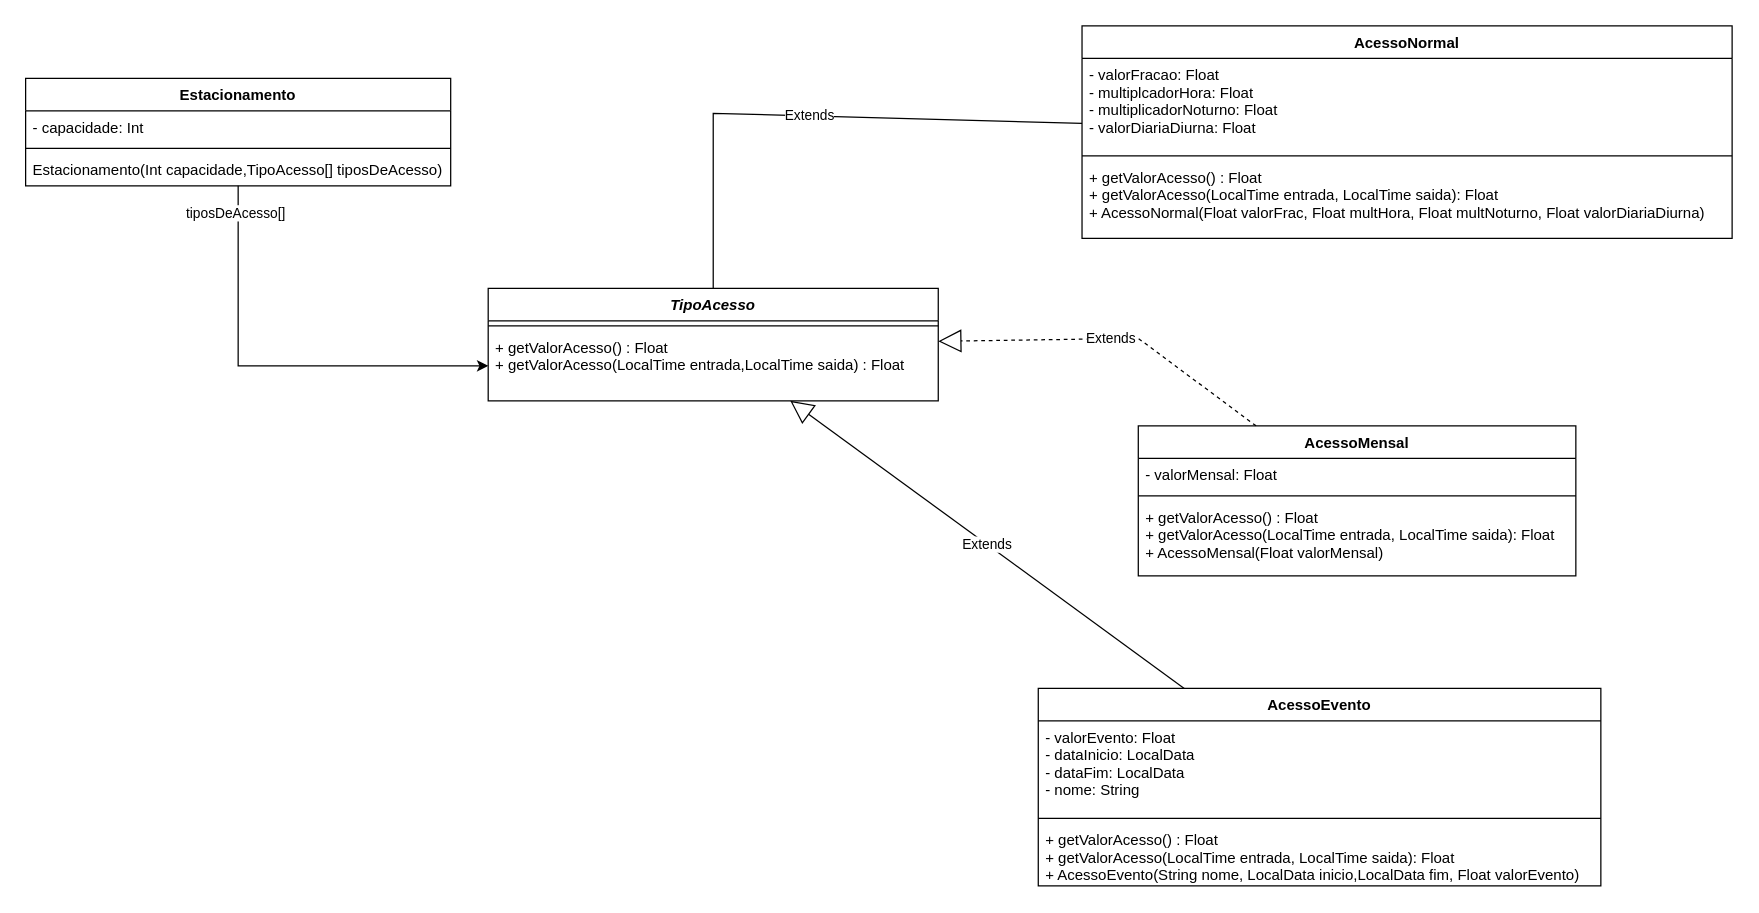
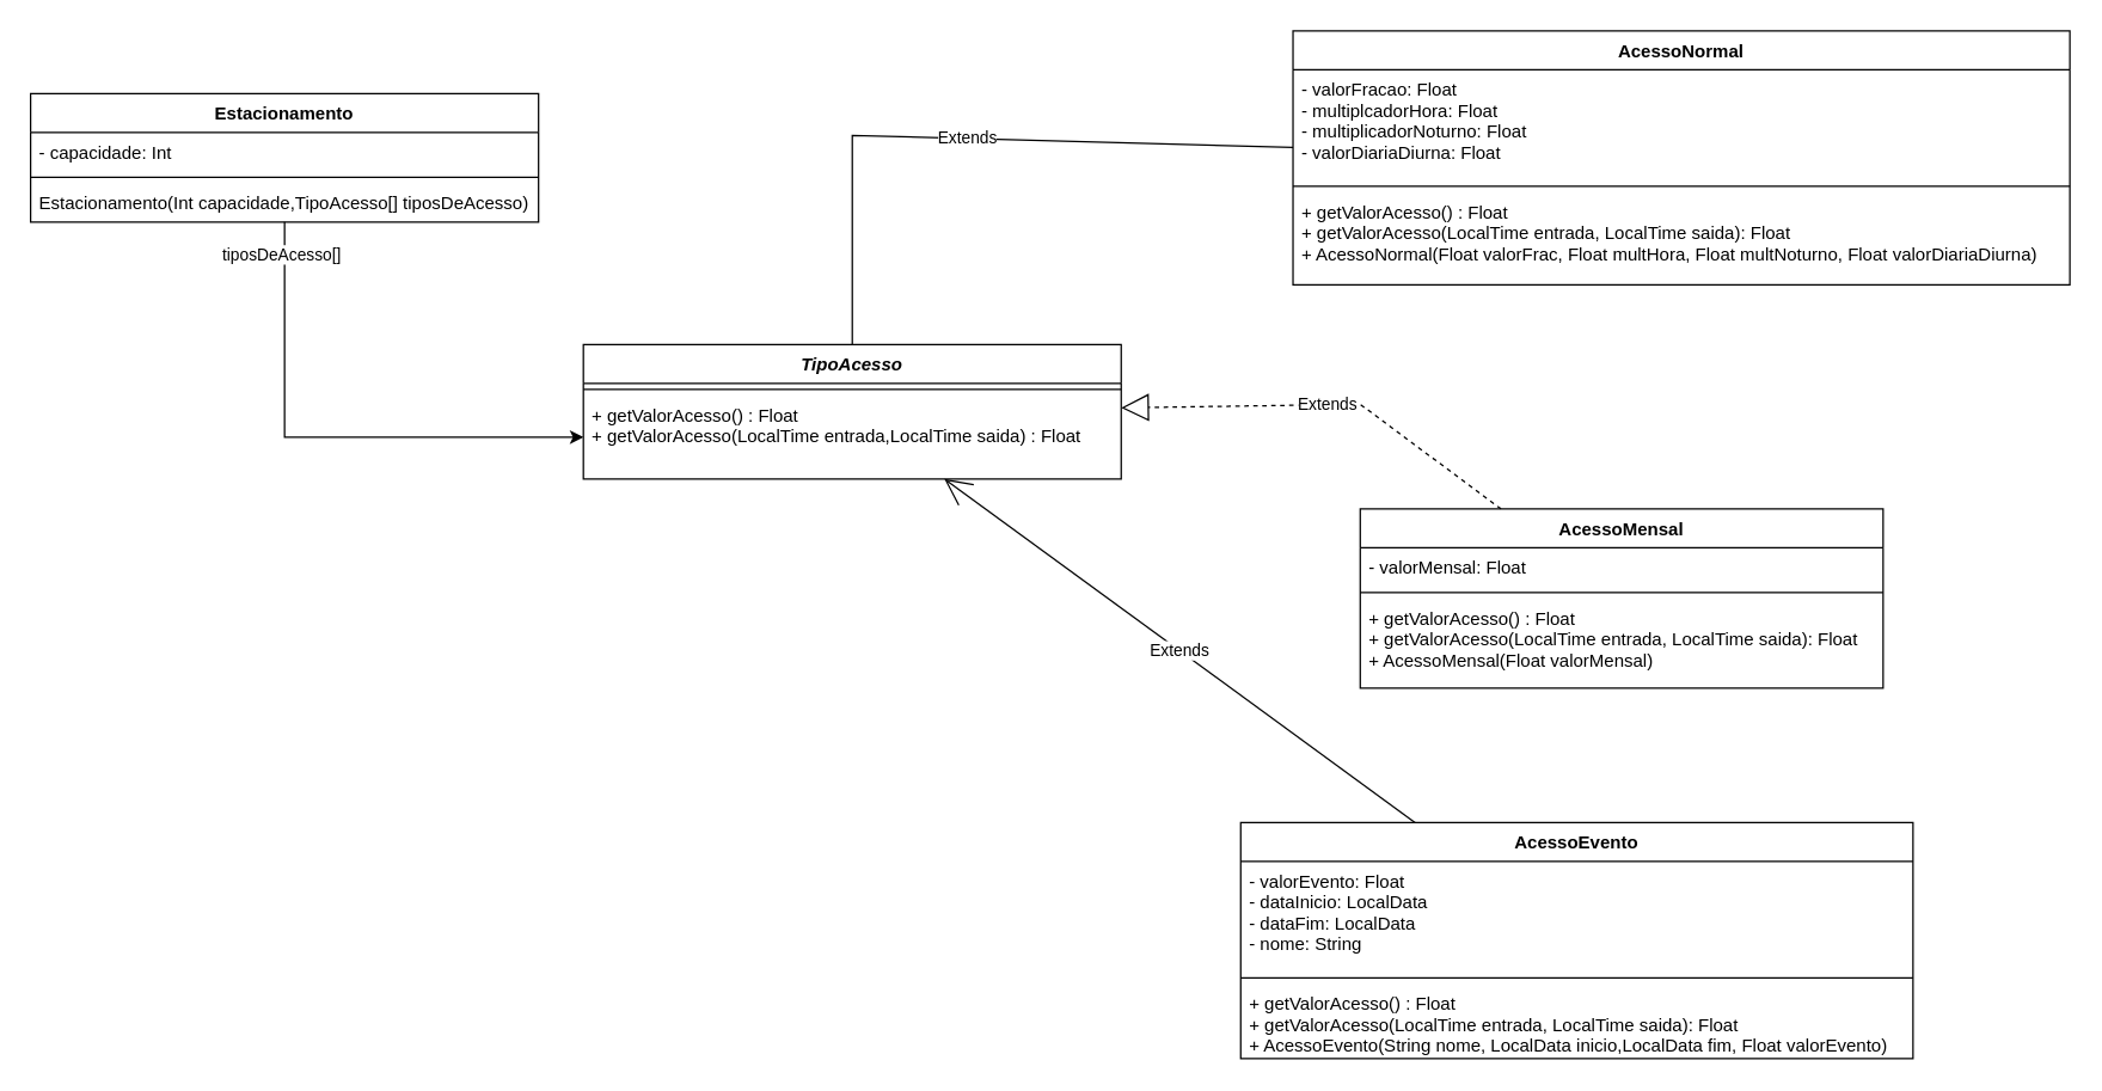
  <mxCell id="0" />
  <mxCell id="1" parent="0" />
  <mxCell id="2" style="edgeStyle=orthogonalEdgeStyle;rounded=0;orthogonalLoop=1;jettySize=auto;html=1;" edge="1" parent="1" source="4" target="10"><mxGeometry relative="1" as="geometry" /></mxCell>
  <mxCell id="3" value="tiposDeAcesso[]" style="edgeLabel;html=1;align=center;verticalAlign=middle;resizable=0;points=[];" vertex="1" connectable="0" parent="2"><mxGeometry x="-0.879" y="-3" relative="1" as="geometry"><mxPoint as="offset" /></mxGeometry></mxCell>
  <mxCell id="4" value="Estacionamento" style="swimlane;fontStyle=1;align=center;verticalAlign=top;childLayout=stackLayout;horizontal=1;startSize=26;horizontalStack=0;resizeParent=1;resizeParentMax=0;resizeLast=0;collapsible=1;marginBottom=0;" vertex="1" parent="1"><mxGeometry x="20" y="62" width="340" height="86" as="geometry" /></mxCell>
  <mxCell id="5" value="- capacidade: Int" style="text;strokeColor=none;fillColor=none;align=left;verticalAlign=top;spacingLeft=4;spacingRight=4;overflow=hidden;rotatable=0;points=[[0,0.5],[1,0.5]];portConstraint=eastwest;" vertex="1" parent="4"><mxGeometry y="26" width="340" height="26" as="geometry" /></mxCell>
  <mxCell id="6" value="" style="line;strokeWidth=1;fillColor=none;align=left;verticalAlign=middle;spacingTop=-1;spacingLeft=3;spacingRight=3;rotatable=0;labelPosition=right;points=[];portConstraint=eastwest;" vertex="1" parent="4"><mxGeometry y="52" width="340" height="8" as="geometry" /></mxCell>
  <mxCell id="7" value="Estacionamento(Int capacidade,TipoAcesso[] tiposDeAcesso)" style="text;strokeColor=none;fillColor=none;align=left;verticalAlign=top;spacingLeft=4;spacingRight=4;overflow=hidden;rotatable=0;points=[[0,0.5],[1,0.5]];portConstraint=eastwest;" vertex="1" parent="4"><mxGeometry y="60" width="340" height="26" as="geometry" /></mxCell>
  <mxCell id="8" value="TipoAcesso" style="swimlane;fontStyle=3;align=center;verticalAlign=top;childLayout=stackLayout;horizontal=1;startSize=26;horizontalStack=0;resizeParent=1;resizeParentMax=0;resizeLast=0;collapsible=1;marginBottom=0;" vertex="1" parent="1"><mxGeometry x="390" y="230" width="360" height="90" as="geometry" /></mxCell>
  <mxCell id="9" value="" style="line;strokeWidth=1;fillColor=none;align=left;verticalAlign=middle;spacingTop=-1;spacingLeft=3;spacingRight=3;rotatable=0;labelPosition=right;points=[];portConstraint=eastwest;" vertex="1" parent="8"><mxGeometry y="26" width="360" height="8" as="geometry" /></mxCell>
  <mxCell id="10" value="+ getValorAcesso() : Float&#10;+ getValorAcesso(LocalTime entrada,LocalTime saida) : Float" style="text;strokeColor=none;fillColor=none;align=left;verticalAlign=top;spacingLeft=4;spacingRight=4;overflow=hidden;rotatable=0;points=[[0,0.5],[1,0.5]];portConstraint=eastwest;" vertex="1" parent="8"><mxGeometry y="34" width="360" height="56" as="geometry" /></mxCell>
  <mxCell id="11" value="AcessoNormal" style="swimlane;fontStyle=1;align=center;verticalAlign=top;childLayout=stackLayout;horizontal=1;startSize=26;horizontalStack=0;resizeParent=1;resizeParentMax=0;resizeLast=0;collapsible=1;marginBottom=0;" vertex="1" parent="1"><mxGeometry x="865" y="20" width="520" height="170" as="geometry" /></mxCell>
  <mxCell id="12" value="- valorFracao: Float&#10;- multiplcadorHora: Float&#10;- multiplicadorNoturno: Float&#10;- valorDiariaDiurna: Float" style="text;strokeColor=none;fillColor=none;align=left;verticalAlign=top;spacingLeft=4;spacingRight=4;overflow=hidden;rotatable=0;points=[[0,0.5],[1,0.5]];portConstraint=eastwest;" vertex="1" parent="11"><mxGeometry y="26" width="520" height="74" as="geometry" /></mxCell>
  <mxCell id="13" value="" style="line;strokeWidth=1;fillColor=none;align=left;verticalAlign=middle;spacingTop=-1;spacingLeft=3;spacingRight=3;rotatable=0;labelPosition=right;points=[];portConstraint=eastwest;" vertex="1" parent="11"><mxGeometry y="100" width="520" height="8" as="geometry" /></mxCell>
  <mxCell id="14" value="+ getValorAcesso() : Float&#10;+ getValorAcesso(LocalTime entrada, LocalTime saida): Float&#10;+ AcessoNormal(Float valorFrac, Float multHora, Float multNoturno, Float valorDiariaDiurna)" style="text;strokeColor=none;fillColor=none;align=left;verticalAlign=top;spacingLeft=4;spacingRight=4;overflow=hidden;rotatable=0;points=[[0,0.5],[1,0.5]];portConstraint=eastwest;" vertex="1" parent="11"><mxGeometry y="108" width="520" height="62" as="geometry" /></mxCell>
  <mxCell id="15" value="AcessoMensal" style="swimlane;fontStyle=1;align=center;verticalAlign=top;childLayout=stackLayout;horizontal=1;startSize=26;horizontalStack=0;resizeParent=1;resizeParentMax=0;resizeLast=0;collapsible=1;marginBottom=0;" vertex="1" parent="1"><mxGeometry x="910" y="340" width="350" height="120" as="geometry" /></mxCell>
  <mxCell id="16" value="- valorMensal: Float" style="text;strokeColor=none;fillColor=none;align=left;verticalAlign=top;spacingLeft=4;spacingRight=4;overflow=hidden;rotatable=0;points=[[0,0.5],[1,0.5]];portConstraint=eastwest;" vertex="1" parent="15"><mxGeometry y="26" width="350" height="26" as="geometry" /></mxCell>
  <mxCell id="17" value="" style="line;strokeWidth=1;fillColor=none;align=left;verticalAlign=middle;spacingTop=-1;spacingLeft=3;spacingRight=3;rotatable=0;labelPosition=right;points=[];portConstraint=eastwest;" vertex="1" parent="15"><mxGeometry y="52" width="350" height="8" as="geometry" /></mxCell>
  <mxCell id="18" value="+ getValorAcesso() : Float&#10;+ getValorAcesso(LocalTime entrada, LocalTime saida): Float&#10;+ AcessoMensal(Float valorMensal)" style="text;strokeColor=none;fillColor=none;align=left;verticalAlign=top;spacingLeft=4;spacingRight=4;overflow=hidden;rotatable=0;points=[[0,0.5],[1,0.5]];portConstraint=eastwest;" vertex="1" parent="15"><mxGeometry y="60" width="350" height="60" as="geometry" /></mxCell>
  <mxCell id="19" value="AcessoEvento" style="swimlane;fontStyle=1;align=center;verticalAlign=top;childLayout=stackLayout;horizontal=1;startSize=26;horizontalStack=0;resizeParent=1;resizeParentMax=0;resizeLast=0;collapsible=1;marginBottom=0;" vertex="1" parent="1"><mxGeometry x="830" y="550" width="450" height="158" as="geometry" /></mxCell>
  <mxCell id="20" value="- valorEvento: Float&#10;- dataInicio: LocalData&#10;- dataFim: LocalData&#10;- nome: String" style="text;strokeColor=none;fillColor=none;align=left;verticalAlign=top;spacingLeft=4;spacingRight=4;overflow=hidden;rotatable=0;points=[[0,0.5],[1,0.5]];portConstraint=eastwest;" vertex="1" parent="19"><mxGeometry y="26" width="450" height="74" as="geometry" /></mxCell>
  <mxCell id="21" value="" style="line;strokeWidth=1;fillColor=none;align=left;verticalAlign=middle;spacingTop=-1;spacingLeft=3;spacingRight=3;rotatable=0;labelPosition=right;points=[];portConstraint=eastwest;" vertex="1" parent="19"><mxGeometry y="100" width="450" height="8" as="geometry" /></mxCell>
  <mxCell id="22" value="+ getValorAcesso() : Float&#10;+ getValorAcesso(LocalTime entrada, LocalTime saida): Float&#10;+ AcessoEvento(String nome, LocalData inicio,LocalData fim, Float valorEvento)" style="text;strokeColor=none;fillColor=none;align=left;verticalAlign=top;spacingLeft=4;spacingRight=4;overflow=hidden;rotatable=0;points=[[0,0.5],[1,0.5]];portConstraint=eastwest;" vertex="1" parent="19"><mxGeometry y="108" width="450" height="50" as="geometry" /></mxCell>
  <mxCell id="23" value="Extends" style="endArrow=none;endSize=16;endFill=0;html=1;rounded=0;entryX=0.5;entryY=0;entryDx=0;entryDy=0;" edge="1" parent="1" source="11" target="8"><mxGeometry width="160" relative="1" as="geometry"><mxPoint x="370" y="430" as="sourcePoint" /><mxPoint x="530" y="430" as="targetPoint" /><Array as="points"><mxPoint x="570" y="90" /></Array></mxGeometry></mxCell>
  <mxCell id="24" value="Extends" style="endArrow=block;endSize=16;endFill=0;html=1;rounded=0;dashed=1;" edge="1" parent="1" source="15" target="8"><mxGeometry width="160" relative="1" as="geometry"><mxPoint x="720" y="370" as="sourcePoint" /><mxPoint x="880" y="370" as="targetPoint" /><Array as="points"><mxPoint x="910" y="270" /></Array></mxGeometry></mxCell>
- <mxCell id="25" value="Extends" style="endArrow=block;endSize=16;endFill=0;html=1;rounded=0;" edge="1" parent="1" source="19" target="8"><mxGeometry width="160" relative="1" as="geometry"><mxPoint x="630" y="480" as="sourcePoint" /><mxPoint x="790" y="480" as="targetPoint" /></mxGeometry></mxCell>
+ <mxCell id="25" value="Extends" style="endArrow=open;endSize=16;endFill=0;html=1;rounded=0;" edge="1" parent="1" source="19" target="8"><mxGeometry width="160" relative="1" as="geometry"><mxPoint x="630" y="480" as="sourcePoint" /><mxPoint x="790" y="480" as="targetPoint" /></mxGeometry></mxCell>
